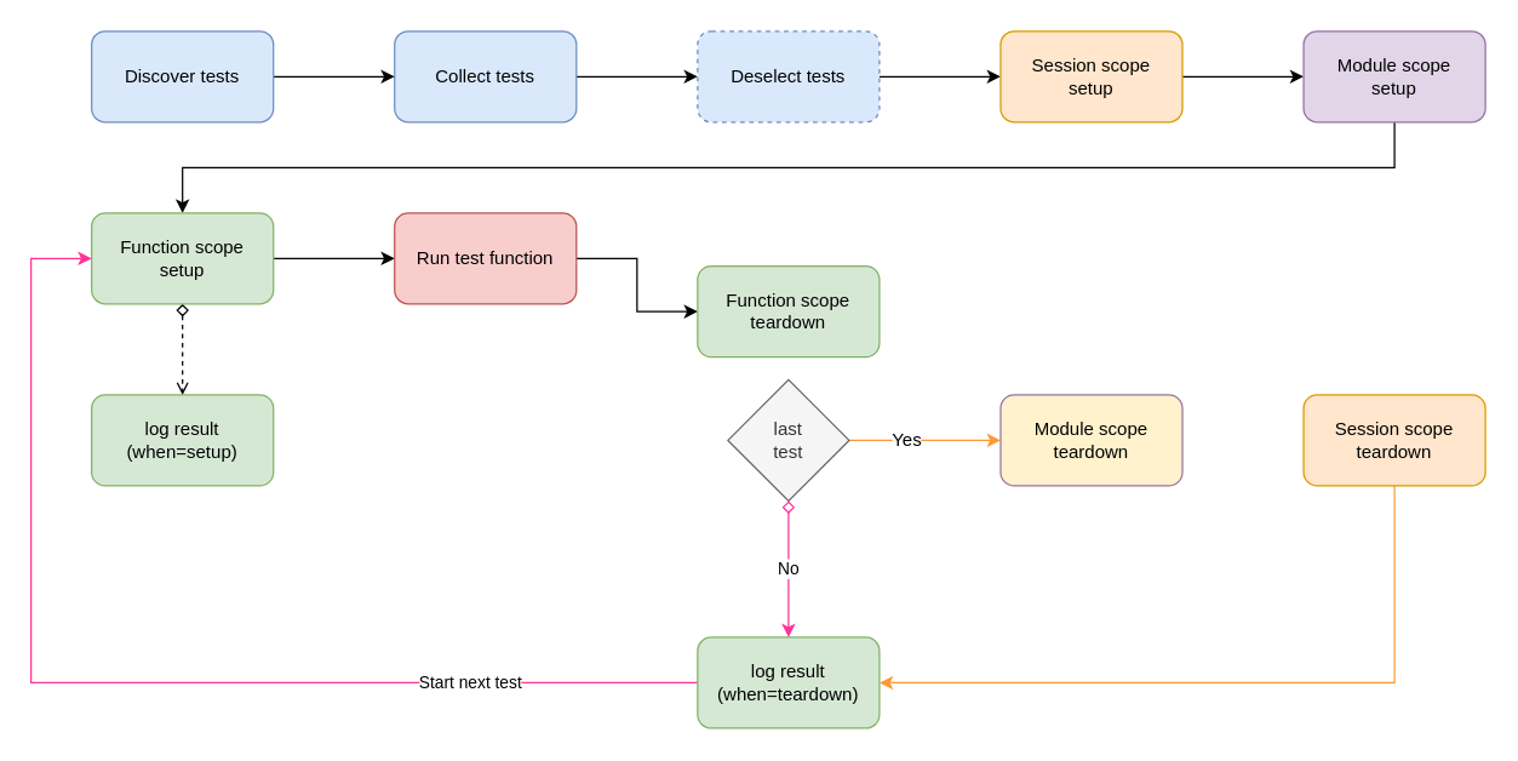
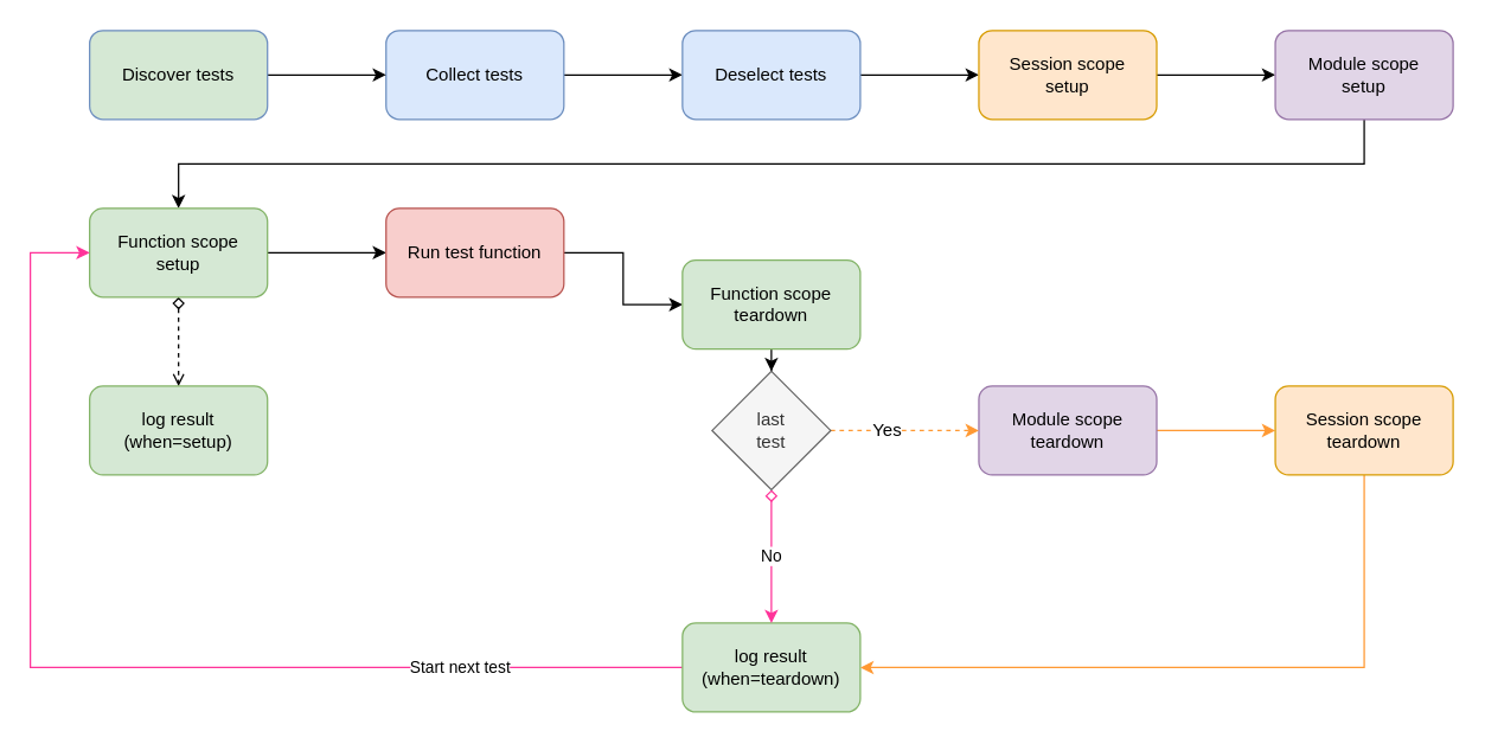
  <mxCell id="0" />
  <mxCell id="1" parent="0" />
  <mxCell id="2" style="edgeStyle=orthogonalEdgeStyle;rounded=0;orthogonalLoop=1;jettySize=auto;html=1;exitX=1;exitY=0.5;exitDx=0;exitDy=0;entryX=0;entryY=0.5;entryDx=0;entryDy=0;" edge="1" parent="1" source="3" target="7"><mxGeometry relative="1" as="geometry" /></mxCell>
  <mxCell id="3" value="Collect tests" style="rounded=1;whiteSpace=wrap;html=1;fillColor=#dae8fc;strokeColor=#6c8ebf;" vertex="1" parent="1"><mxGeometry x="260" y="20" width="120" height="60" as="geometry" /></mxCell>
  <mxCell id="4" value="" style="edgeStyle=orthogonalEdgeStyle;rounded=0;orthogonalLoop=1;jettySize=auto;html=1;exitX=1;exitY=0.5;exitDx=0;exitDy=0;" edge="1" parent="1" source="5" target="3"><mxGeometry relative="1" as="geometry" /></mxCell>
- <mxCell id="5" value="Discover tests" style="rounded=1;whiteSpace=wrap;html=1;fillColor=#dae8fc;strokeColor=#6c8ebf;" vertex="1" parent="1"><mxGeometry x="60" y="20" width="120" height="60" as="geometry" /></mxCell>
+ <mxCell id="5" value="Discover tests" style="rounded=1;whiteSpace=wrap;html=1;fillColor=#d5e8d4;strokeColor=#6c8ebf;" vertex="1" parent="1"><mxGeometry x="60" y="20" width="120" height="60" as="geometry" /></mxCell>
  <mxCell id="6" style="edgeStyle=orthogonalEdgeStyle;rounded=0;orthogonalLoop=1;jettySize=auto;html=1;exitX=1;exitY=0.5;exitDx=0;exitDy=0;" edge="1" parent="1" source="7" target="9"><mxGeometry relative="1" as="geometry" /></mxCell>
- <mxCell id="7" value="Deselect tests" style="rounded=1;whiteSpace=wrap;html=1;fillColor=#dae8fc;strokeColor=#6c8ebf;dashed=1;" vertex="1" parent="1"><mxGeometry x="460" y="20" width="120" height="60" as="geometry" /></mxCell>
+ <mxCell id="7" value="Deselect tests" style="rounded=1;whiteSpace=wrap;html=1;fillColor=#dae8fc;strokeColor=#6c8ebf;" vertex="1" parent="1"><mxGeometry x="460" y="20" width="120" height="60" as="geometry" /></mxCell>
  <mxCell id="8" style="edgeStyle=orthogonalEdgeStyle;rounded=0;orthogonalLoop=1;jettySize=auto;html=1;exitX=1;exitY=0.5;exitDx=0;exitDy=0;entryX=0;entryY=0.5;entryDx=0;entryDy=0;" edge="1" parent="1" source="9" target="11"><mxGeometry relative="1" as="geometry" /></mxCell>
  <mxCell id="9" value="Session scope&lt;br&gt;setup" style="rounded=1;whiteSpace=wrap;html=1;fillColor=#ffe6cc;strokeColor=#d79b00;" vertex="1" parent="1"><mxGeometry x="660" y="20" width="120" height="60" as="geometry" /></mxCell>
  <mxCell id="10" style="edgeStyle=orthogonalEdgeStyle;rounded=0;orthogonalLoop=1;jettySize=auto;html=1;exitX=0.5;exitY=1;exitDx=0;exitDy=0;" edge="1" parent="1" source="11" target="14"><mxGeometry relative="1" as="geometry" /></mxCell>
  <mxCell id="11" value="Module scope&lt;br&gt;setup" style="rounded=1;whiteSpace=wrap;html=1;fillColor=#e1d5e7;strokeColor=#9673a6;" vertex="1" parent="1"><mxGeometry x="860" y="20" width="120" height="60" as="geometry" /></mxCell>
  <mxCell id="12" style="edgeStyle=orthogonalEdgeStyle;rounded=0;orthogonalLoop=1;jettySize=auto;html=1;exitX=1;exitY=0.5;exitDx=0;exitDy=0;" edge="1" parent="1" source="14" target="16"><mxGeometry relative="1" as="geometry" /></mxCell>
  <mxCell id="13" style="edgeStyle=orthogonalEdgeStyle;rounded=0;orthogonalLoop=1;jettySize=auto;html=1;exitX=0.5;exitY=1;exitDx=0;exitDy=0;entryX=0.5;entryY=0;entryDx=0;entryDy=0;strokeColor=#000000;startArrow=diamond;startFill=0;dashed=1;endArrow=open;endFill=0;" edge="1" parent="1" source="14" target="17"><mxGeometry relative="1" as="geometry" /></mxCell>
  <mxCell id="14" value="Function scope&lt;br&gt;setup" style="rounded=1;whiteSpace=wrap;html=1;fillColor=#d5e8d4;strokeColor=#82b366;" vertex="1" parent="1"><mxGeometry x="60" y="140" width="120" height="60" as="geometry" /></mxCell>
  <mxCell id="15" style="edgeStyle=orthogonalEdgeStyle;rounded=0;orthogonalLoop=1;jettySize=auto;html=1;exitX=1;exitY=0.5;exitDx=0;exitDy=0;" edge="1" parent="1" source="16" target="21"><mxGeometry relative="1" as="geometry" /></mxCell>
  <mxCell id="16" value="Run test function" style="rounded=1;whiteSpace=wrap;html=1;fillColor=#f8cecc;strokeColor=#b85450;" vertex="1" parent="1"><mxGeometry x="260" y="140" width="120" height="60" as="geometry" /></mxCell>
  <mxCell id="17" value="log result&lt;br&gt;(when=setup)" style="rounded=1;whiteSpace=wrap;html=1;fillColor=#d5e8d4;strokeColor=#82b366;" vertex="1" parent="1"><mxGeometry x="60" y="260" width="120" height="60" as="geometry" /></mxCell>
  <mxCell id="18" value="Start next test" style="edgeStyle=orthogonalEdgeStyle;rounded=0;orthogonalLoop=1;jettySize=auto;html=1;exitX=0;exitY=0.5;exitDx=0;exitDy=0;entryX=0;entryY=0.5;entryDx=0;entryDy=0;strokeColor=#FF3399;" edge="1" parent="1" source="19" target="14"><mxGeometry x="-0.605" relative="1" as="geometry"><Array as="points"><mxPoint x="20" y="450" /><mxPoint x="20" y="170" /></Array><mxPoint as="offset" /></mxGeometry></mxCell>
  <mxCell id="19" value="log result&lt;br&gt;(when=teardown)" style="rounded=1;whiteSpace=wrap;html=1;fillColor=#d5e8d4;strokeColor=#82b366;" vertex="1" parent="1"><mxGeometry x="460" y="420" width="120" height="60" as="geometry" /></mxCell>
+ <mxCell id="20" style="edgeStyle=orthogonalEdgeStyle;rounded=0;orthogonalLoop=1;jettySize=auto;html=1;exitX=0.5;exitY=1;exitDx=0;exitDy=0;" edge="1" parent="1" source="21" target="29"><mxGeometry relative="1" as="geometry" /></mxCell>
  <mxCell id="21" value="Function scope&lt;br&gt;teardown" style="rounded=1;whiteSpace=wrap;html=1;fillColor=#d5e8d4;strokeColor=#82b366;" vertex="1" parent="1"><mxGeometry x="460" y="175" width="120" height="60" as="geometry" /></mxCell>
- <mxCell id="23" value="Module scope&lt;br&gt;teardown" style="rounded=1;whiteSpace=wrap;html=1;fillColor=#fff2cc;strokeColor=#9673a6;" vertex="1" parent="1"><mxGeometry x="660" y="260" width="120" height="60" as="geometry" /></mxCell>
+ <mxCell id="22" style="edgeStyle=orthogonalEdgeStyle;rounded=0;orthogonalLoop=1;jettySize=auto;html=1;exitX=1;exitY=0.5;exitDx=0;exitDy=0;strokeColor=#FF9933;" edge="1" parent="1" source="23" target="25"><mxGeometry relative="1" as="geometry" /></mxCell>
+ <mxCell id="23" value="Module scope&lt;br&gt;teardown" style="rounded=1;whiteSpace=wrap;html=1;fillColor=#e1d5e7;strokeColor=#9673a6;" vertex="1" parent="1"><mxGeometry x="660" y="260" width="120" height="60" as="geometry" /></mxCell>
  <mxCell id="24" style="edgeStyle=orthogonalEdgeStyle;rounded=0;orthogonalLoop=1;jettySize=auto;html=1;exitX=0.5;exitY=1;exitDx=0;exitDy=0;entryX=1;entryY=0.5;entryDx=0;entryDy=0;strokeColor=#FF9933;" edge="1" parent="1" source="25" target="19"><mxGeometry relative="1" as="geometry" /></mxCell>
  <mxCell id="25" value="Session scope&lt;br&gt;teardown" style="rounded=1;whiteSpace=wrap;html=1;fillColor=#ffe6cc;strokeColor=#d79b00;" vertex="1" parent="1"><mxGeometry x="860" y="260" width="120" height="60" as="geometry" /></mxCell>
  <mxCell id="26" value="No" style="edgeStyle=orthogonalEdgeStyle;rounded=0;orthogonalLoop=1;jettySize=auto;html=1;exitX=0.5;exitY=1;exitDx=0;exitDy=0;strokeColor=#FF3399;startArrow=diamond;startFill=0;" edge="1" parent="1" source="29" target="19"><mxGeometry relative="1" as="geometry" /></mxCell>
- <mxCell id="27" style="edgeStyle=orthogonalEdgeStyle;rounded=0;orthogonalLoop=1;jettySize=auto;html=1;exitX=1;exitY=0.5;exitDx=0;exitDy=0;strokeColor=#FF9933;" edge="1" parent="1" source="29" target="23"><mxGeometry relative="1" as="geometry" /></mxCell>
+ <mxCell id="27" style="edgeStyle=orthogonalEdgeStyle;rounded=0;orthogonalLoop=1;jettySize=auto;html=1;exitX=1;exitY=0.5;exitDx=0;exitDy=0;strokeColor=#FF9933;dashed=1;" edge="1" parent="1" source="29" target="23"><mxGeometry relative="1" as="geometry" /></mxCell>
  <mxCell id="28" value="Yes" style="text;html=1;align=center;verticalAlign=middle;resizable=0;points=[];;labelBackgroundColor=#ffffff;" vertex="1" connectable="0" parent="27"><mxGeometry x="-0.26" y="1" relative="1" as="geometry"><mxPoint as="offset" /></mxGeometry></mxCell>
  <mxCell id="29" value="last&lt;br&gt;test" style="rhombus;whiteSpace=wrap;html=1;fillColor=#f5f5f5;strokeColor=#666666;fontColor=#333333;" vertex="1" parent="1"><mxGeometry x="480" y="250" width="80" height="80" as="geometry" /></mxCell>
